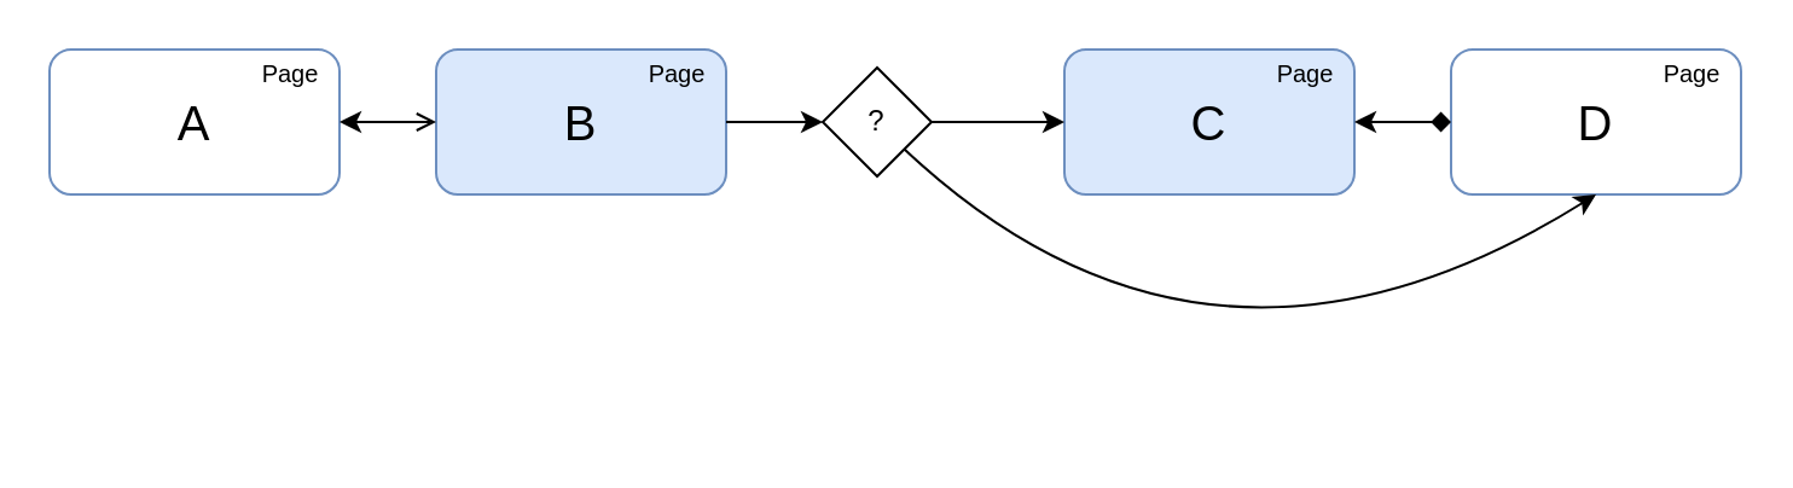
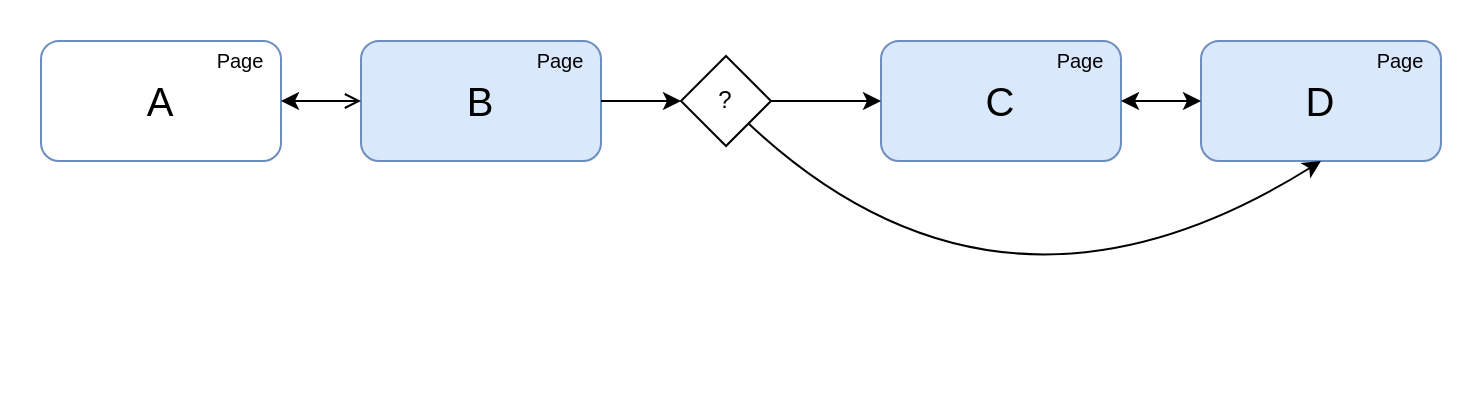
  <mxCell id="0" />
  <mxCell id="1" parent="0" />
  <mxCell id="2" value="A" style="rounded=1;whiteSpace=wrap;html=1;fillColor=#ffffff;strokeColor=#6c8ebf;fontStyle=0;fontSize=20;" vertex="1" parent="1"><mxGeometry x="20" y="20" width="120" height="60" as="geometry" /></mxCell>
  <mxCell id="3" value="B" style="rounded=1;whiteSpace=wrap;html=1;fillColor=#dae8fc;strokeColor=#6c8ebf;fontStyle=0;fontSize=20;" vertex="1" parent="1"><mxGeometry x="180" y="20" width="120" height="60" as="geometry" /></mxCell>
  <mxCell id="4" value="C" style="rounded=1;whiteSpace=wrap;html=1;fillColor=#dae8fc;strokeColor=#6c8ebf;fontStyle=0;fontSize=20;" vertex="1" parent="1"><mxGeometry x="440" y="20" width="120" height="60" as="geometry" /></mxCell>
- <mxCell id="5" value="D" style="rounded=1;whiteSpace=wrap;html=1;fillColor=#ffffff;strokeColor=#6c8ebf;fontStyle=0;fontSize=20;" vertex="1" parent="1"><mxGeometry x="600" y="20" width="120" height="60" as="geometry" /></mxCell>
+ <mxCell id="5" value="D" style="rounded=1;whiteSpace=wrap;html=1;fillColor=#dae8fc;strokeColor=#6c8ebf;fontStyle=0;fontSize=20;" vertex="1" parent="1"><mxGeometry x="600" y="20" width="120" height="60" as="geometry" /></mxCell>
  <mxCell id="6" value="?" style="rhombus;whiteSpace=wrap;html=1;" vertex="1" parent="1"><mxGeometry x="340" y="27.5" width="45" height="45" as="geometry" /></mxCell>
  <mxCell id="7" value="" style="endArrow=classic;html=1;exitX=1;exitY=0.5;exitDx=0;exitDy=0;entryX=0;entryY=0.5;entryDx=0;entryDy=0;" edge="1" parent="1" source="3" target="6"><mxGeometry width="50" height="50" relative="1" as="geometry"><mxPoint x="370" y="200" as="sourcePoint" /><mxPoint x="420" y="150" as="targetPoint" /></mxGeometry></mxCell>
  <mxCell id="8" value="" style="endArrow=classic;html=1;exitX=1;exitY=0.5;exitDx=0;exitDy=0;entryX=0;entryY=0.5;entryDx=0;entryDy=0;" edge="1" parent="1" source="6" target="4"><mxGeometry width="50" height="50" relative="1" as="geometry"><mxPoint x="370" y="200" as="sourcePoint" /><mxPoint x="420" y="150" as="targetPoint" /></mxGeometry></mxCell>
  <mxCell id="9" value="" style="curved=1;endArrow=classic;html=1;exitX=1;exitY=1;exitDx=0;exitDy=0;entryX=0.5;entryY=1;entryDx=0;entryDy=0;" edge="1" parent="1" source="6" target="5"><mxGeometry width="50" height="50" relative="1" as="geometry"><mxPoint x="370" y="200" as="sourcePoint" /><mxPoint x="420" y="150" as="targetPoint" /><Array as="points"><mxPoint x="500" y="180" /></Array></mxGeometry></mxCell>
- <mxCell id="10" value="" style="endArrow=diamond;startArrow=classic;html=1;exitX=1;exitY=0.5;exitDx=0;exitDy=0;entryX=0;entryY=0.5;entryDx=0;entryDy=0;" edge="1" parent="1" source="4" target="5"><mxGeometry width="50" height="50" relative="1" as="geometry"><mxPoint x="430" y="250" as="sourcePoint" /><mxPoint x="480" y="200" as="targetPoint" /></mxGeometry></mxCell>
+ <mxCell id="10" value="" style="endArrow=classic;startArrow=classic;html=1;exitX=1;exitY=0.5;exitDx=0;exitDy=0;entryX=0;entryY=0.5;entryDx=0;entryDy=0;" edge="1" parent="1" source="4" target="5"><mxGeometry width="50" height="50" relative="1" as="geometry"><mxPoint x="430" y="250" as="sourcePoint" /><mxPoint x="480" y="200" as="targetPoint" /></mxGeometry></mxCell>
  <mxCell id="11" value="" style="endArrow=open;startArrow=classic;html=1;exitX=1;exitY=0.5;exitDx=0;exitDy=0;entryX=0;entryY=0.5;entryDx=0;entryDy=0;" edge="1" parent="1" source="2" target="3"><mxGeometry width="50" height="50" relative="1" as="geometry"><mxPoint x="130" y="220" as="sourcePoint" /><mxPoint x="180" y="170" as="targetPoint" /></mxGeometry></mxCell>
  <mxCell id="12" value="&lt;font style=&quot;font-size: 10px&quot;&gt;Page&lt;/font&gt;" style="text;html=1;strokeColor=none;fillColor=none;align=center;verticalAlign=middle;whiteSpace=wrap;rounded=0;fontSize=9;" vertex="1" parent="1"><mxGeometry x="260" y="20" width="40" height="20" as="geometry" /></mxCell>
  <mxCell id="13" value="&lt;font style=&quot;font-size: 10px&quot;&gt;Page&lt;/font&gt;" style="text;html=1;strokeColor=none;fillColor=none;align=center;verticalAlign=middle;whiteSpace=wrap;rounded=0;fontSize=9;" vertex="1" parent="1"><mxGeometry x="100" y="20" width="40" height="20" as="geometry" /></mxCell>
  <mxCell id="14" value="&lt;font style=&quot;font-size: 10px&quot;&gt;Page&lt;/font&gt;" style="text;html=1;strokeColor=none;fillColor=none;align=center;verticalAlign=middle;whiteSpace=wrap;rounded=0;fontSize=9;" vertex="1" parent="1"><mxGeometry x="520" y="20" width="40" height="20" as="geometry" /></mxCell>
  <mxCell id="15" value="&lt;font style=&quot;font-size: 10px&quot;&gt;Page&lt;/font&gt;" style="text;html=1;strokeColor=none;fillColor=none;align=center;verticalAlign=middle;whiteSpace=wrap;rounded=0;fontSize=9;" vertex="1" parent="1"><mxGeometry x="680" y="20" width="40" height="20" as="geometry" /></mxCell>
